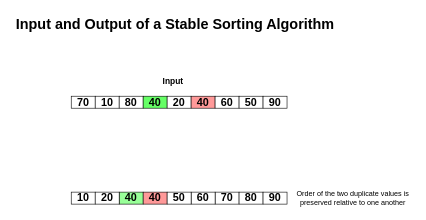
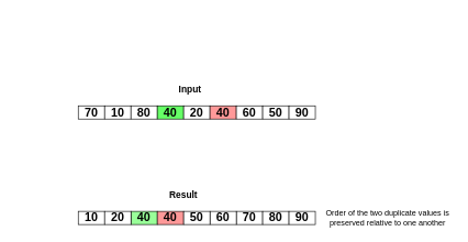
  <mxCell id="0" />
  <mxCell id="1" parent="0" />
  <mxCell id="2" value="&lt;b&gt;&lt;font style=&quot;font-size: 18px;&quot;&gt;70&lt;/font&gt;&lt;/b&gt;" style="rounded=0;whiteSpace=wrap;html=1;" vertex="1" parent="1"><mxGeometry x="118" y="160" width="40" height="20" as="geometry" /></mxCell>
  <mxCell id="3" value="&lt;b&gt;&lt;font style=&quot;font-size: 18px;&quot;&gt;10&lt;/font&gt;&lt;/b&gt;" style="rounded=0;whiteSpace=wrap;html=1;" vertex="1" parent="1"><mxGeometry x="158" y="160" width="40" height="20" as="geometry" /></mxCell>
  <mxCell id="4" value="&lt;b&gt;&lt;font style=&quot;font-size: 18px;&quot;&gt;80&lt;/font&gt;&lt;/b&gt;" style="rounded=0;whiteSpace=wrap;html=1;" vertex="1" parent="1"><mxGeometry x="198" y="160" width="40" height="20" as="geometry" /></mxCell>
  <mxCell id="5" value="&lt;b&gt;&lt;font style=&quot;font-size: 18px;&quot;&gt;40&lt;/font&gt;&lt;/b&gt;" style="rounded=0;whiteSpace=wrap;html=1;fillColor=#66FF66;" vertex="1" parent="1"><mxGeometry x="238" y="160" width="40" height="20" as="geometry" /></mxCell>
  <mxCell id="6" value="&lt;b&gt;&lt;font style=&quot;font-size: 18px;&quot;&gt;20&lt;/font&gt;&lt;/b&gt;" style="rounded=0;whiteSpace=wrap;html=1;" vertex="1" parent="1"><mxGeometry x="278" y="160" width="40" height="20" as="geometry" /></mxCell>
  <mxCell id="7" value="&lt;b&gt;&lt;font style=&quot;font-size: 18px;&quot;&gt;40&lt;/font&gt;&lt;/b&gt;" style="rounded=0;whiteSpace=wrap;html=1;fillColor=#FF9999;" vertex="1" parent="1"><mxGeometry x="318" y="160" width="40" height="20" as="geometry" /></mxCell>
  <mxCell id="8" value="&lt;b&gt;&lt;font style=&quot;font-size: 18px;&quot;&gt;60&lt;/font&gt;&lt;/b&gt;" style="rounded=0;whiteSpace=wrap;html=1;" vertex="1" parent="1"><mxGeometry x="358" y="160" width="40" height="20" as="geometry" /></mxCell>
  <mxCell id="9" value="&lt;b&gt;&lt;font style=&quot;font-size: 18px;&quot;&gt;50&lt;/font&gt;&lt;/b&gt;" style="rounded=0;whiteSpace=wrap;html=1;" vertex="1" parent="1"><mxGeometry x="398" y="160" width="40" height="20" as="geometry" /></mxCell>
  <mxCell id="10" value="&lt;b&gt;&lt;font style=&quot;font-size: 18px;&quot;&gt;90&lt;/font&gt;&lt;/b&gt;" style="rounded=0;whiteSpace=wrap;html=1;" vertex="1" parent="1"><mxGeometry x="438" y="160" width="40" height="20" as="geometry" /></mxCell>
  <mxCell id="11" value="&lt;b&gt;&lt;font style=&quot;font-size: 18px;&quot;&gt;70&lt;/font&gt;&lt;/b&gt;" style="rounded=0;whiteSpace=wrap;html=1;" vertex="1" parent="1"><mxGeometry x="358" y="320" width="40" height="20" as="geometry" /></mxCell>
  <mxCell id="12" value="&lt;b&gt;&lt;font style=&quot;font-size: 18px;&quot;&gt;10&lt;/font&gt;&lt;/b&gt;" style="rounded=0;whiteSpace=wrap;html=1;" vertex="1" parent="1"><mxGeometry x="118" y="320" width="40" height="20" as="geometry" /></mxCell>
  <mxCell id="13" value="&lt;b&gt;&lt;font style=&quot;font-size: 18px;&quot;&gt;80&lt;/font&gt;&lt;/b&gt;" style="rounded=0;whiteSpace=wrap;html=1;" vertex="1" parent="1"><mxGeometry x="398" y="320" width="40" height="20" as="geometry" /></mxCell>
  <mxCell id="14" value="&lt;b&gt;&lt;font style=&quot;font-size: 18px;&quot;&gt;40&lt;/font&gt;&lt;/b&gt;" style="rounded=0;whiteSpace=wrap;html=1;fillColor=#99FF99;" vertex="1" parent="1"><mxGeometry x="198" y="320" width="40" height="20" as="geometry" /></mxCell>
  <mxCell id="15" value="&lt;b&gt;&lt;font style=&quot;font-size: 18px;&quot;&gt;20&lt;/font&gt;&lt;/b&gt;" style="rounded=0;whiteSpace=wrap;html=1;" vertex="1" parent="1"><mxGeometry x="158" y="320" width="40" height="20" as="geometry" /></mxCell>
  <mxCell id="16" value="&lt;b&gt;&lt;font style=&quot;font-size: 18px;&quot;&gt;40&lt;/font&gt;&lt;/b&gt;" style="rounded=0;whiteSpace=wrap;html=1;fillColor=#FF9999;" vertex="1" parent="1"><mxGeometry x="238" y="320" width="40" height="20" as="geometry" /></mxCell>
  <mxCell id="17" value="&lt;b&gt;&lt;font style=&quot;font-size: 18px;&quot;&gt;60&lt;/font&gt;&lt;/b&gt;" style="rounded=0;whiteSpace=wrap;html=1;" vertex="1" parent="1"><mxGeometry x="318" y="320" width="40" height="20" as="geometry" /></mxCell>
  <mxCell id="18" value="&lt;b&gt;&lt;font style=&quot;font-size: 18px;&quot;&gt;50&lt;/font&gt;&lt;/b&gt;" style="rounded=0;whiteSpace=wrap;html=1;" vertex="1" parent="1"><mxGeometry x="278" y="320" width="40" height="20" as="geometry" /></mxCell>
  <mxCell id="19" value="&lt;b&gt;&lt;font style=&quot;font-size: 18px;&quot;&gt;90&lt;/font&gt;&lt;/b&gt;" style="rounded=0;whiteSpace=wrap;html=1;" vertex="1" parent="1"><mxGeometry x="438" y="320" width="40" height="20" as="geometry" /></mxCell>
- <mxCell id="20" value="&lt;h1&gt;Input and Output of a Stable Sorting Algorithm&lt;/h1&gt;" style="text;html=1;strokeColor=none;fillColor=none;spacing=5;spacingTop=-20;whiteSpace=wrap;overflow=hidden;rounded=0;" vertex="1" parent="1"><mxGeometry x="20.5" y="20" width="555" height="40" as="geometry" /></mxCell>
  <mxCell id="21" value="&lt;b&gt;&lt;font style=&quot;font-size: 14px;&quot;&gt;Input&lt;/font&gt;&lt;/b&gt;" style="text;html=1;strokeColor=none;fillColor=none;align=center;verticalAlign=middle;whiteSpace=wrap;rounded=0;" vertex="1" parent="1"><mxGeometry x="258" y="120" width="60" height="30" as="geometry" /></mxCell>
+ <mxCell id="22" value="&lt;b&gt;&lt;font style=&quot;font-size: 14px;&quot;&gt;Result&lt;/font&gt;&lt;/b&gt;" style="text;html=1;strokeColor=none;fillColor=none;align=center;verticalAlign=middle;whiteSpace=wrap;rounded=0;" vertex="1" parent="1"><mxGeometry x="248" y="280" width="60" height="30" as="geometry" /></mxCell>
  <mxCell id="23" value="Order of the two duplicate values is preserved relative to one another" style="text;html=1;strokeColor=none;fillColor=none;align=center;verticalAlign=middle;whiteSpace=wrap;rounded=0;" vertex="1" parent="1"><mxGeometry x="488" y="315" width="200" height="30" as="geometry" /></mxCell>
